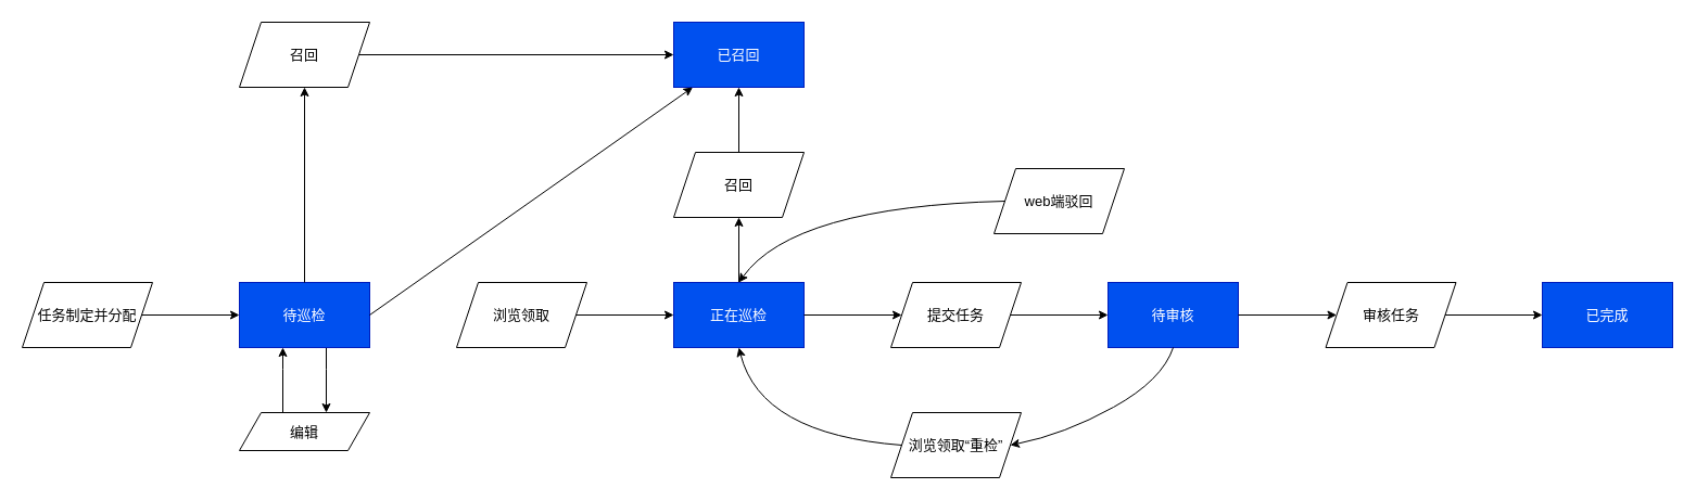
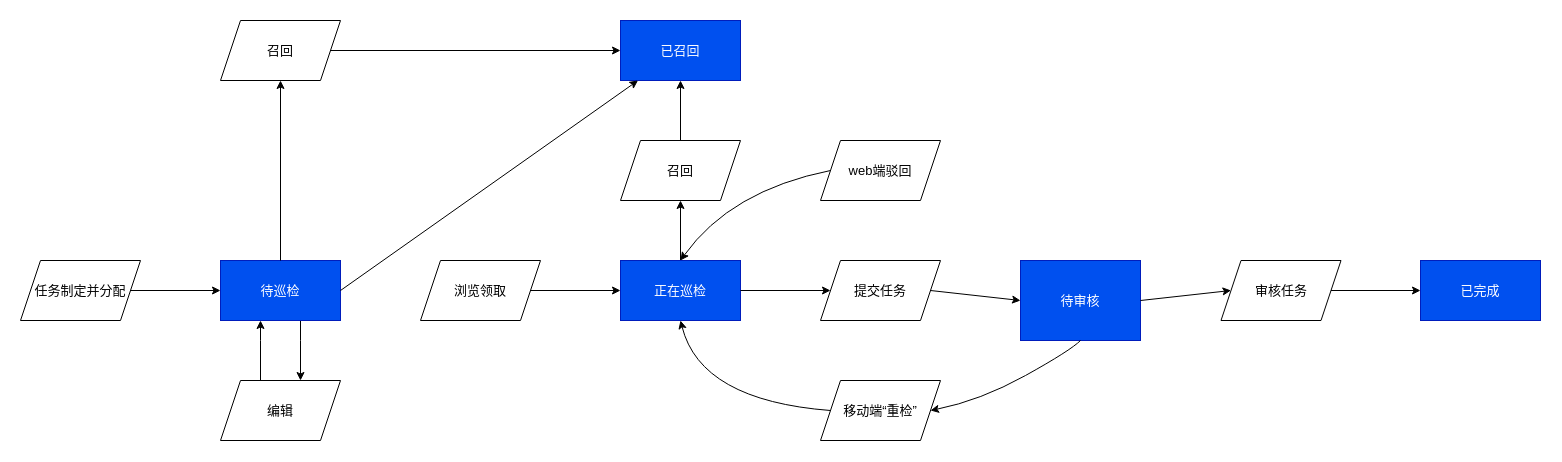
  <mxCell id="0" />
  <mxCell id="1" parent="0" />
  <mxCell id="2" value="任务制定并分配" style="shape=parallelogram;perimeter=parallelogramPerimeter;whiteSpace=wrap;html=1;fixedSize=1;fontSize=13;" vertex="1" parent="1"><mxGeometry x="20" y="260" width="120" height="60" as="geometry" /></mxCell>
  <mxCell id="3" value="" style="edgeStyle=orthogonalEdgeStyle;rounded=0;orthogonalLoop=1;jettySize=auto;html=1;fontSize=13;" edge="1" parent="1" source="4" target="18"><mxGeometry relative="1" as="geometry"><Array as="points"><mxPoint x="300" y="340" /><mxPoint x="300" y="340" /></Array></mxGeometry></mxCell>
  <mxCell id="4" value="待巡检" style="rounded=0;whiteSpace=wrap;html=1;fillColor=#0050ef;fontColor=#ffffff;strokeColor=#001DBC;fontSize=13;" vertex="1" parent="1"><mxGeometry x="220" y="260" width="120" height="60" as="geometry" /></mxCell>
  <mxCell id="5" value="浏览领取" style="shape=parallelogram;perimeter=parallelogramPerimeter;whiteSpace=wrap;html=1;fixedSize=1;fontSize=13;" vertex="1" parent="1"><mxGeometry x="420" y="260" width="120" height="60" as="geometry" /></mxCell>
  <mxCell id="6" value="正在巡检" style="rounded=0;whiteSpace=wrap;html=1;fontSize=13;" vertex="1" parent="1"><mxGeometry x="620" y="260" width="120" height="60" as="geometry" /></mxCell>
  <mxCell id="7" value="提交任务" style="shape=parallelogram;perimeter=parallelogramPerimeter;whiteSpace=wrap;html=1;fixedSize=1;fontSize=13;" vertex="1" parent="1"><mxGeometry x="820" y="260" width="120" height="60" as="geometry" /></mxCell>
- <mxCell id="8" value="待审核" style="rounded=0;whiteSpace=wrap;html=1;fillColor=#0050ef;fontColor=#ffffff;strokeColor=#001DBC;fontSize=13;" vertex="1" parent="1"><mxGeometry x="1020" y="260" width="120" height="60" as="geometry" /></mxCell>
+ <mxCell id="8" value="待审核" style="rounded=0;whiteSpace=wrap;html=1;fillColor=#0050ef;fontColor=#ffffff;strokeColor=#001DBC;fontSize=13;" vertex="1" parent="1"><mxGeometry x="1020" y="260" width="120" height="80" as="geometry" /></mxCell>
  <mxCell id="9" value="审核任务" style="shape=parallelogram;perimeter=parallelogramPerimeter;whiteSpace=wrap;html=1;fixedSize=1;fontSize=13;" vertex="1" parent="1"><mxGeometry x="1220.5" y="260" width="120" height="60" as="geometry" /></mxCell>
  <mxCell id="10" value="已完成" style="rounded=0;whiteSpace=wrap;html=1;fillColor=#0050ef;strokeColor=#001DBC;fontColor=#ffffff;fontSize=13;" vertex="1" parent="1"><mxGeometry x="1420" y="260" width="120" height="60" as="geometry" /></mxCell>
  <mxCell id="11" value="" style="edgeStyle=orthogonalEdgeStyle;rounded=0;orthogonalLoop=1;jettySize=auto;html=1;fontSize=13;" edge="1" parent="1" source="12" target="15"><mxGeometry relative="1" as="geometry" /></mxCell>
  <mxCell id="12" value="正在巡检" style="rounded=0;whiteSpace=wrap;html=1;fillColor=#0050ef;fontColor=#ffffff;strokeColor=#001DBC;fontSize=13;" vertex="1" parent="1"><mxGeometry x="620" y="260" width="120" height="60" as="geometry" /></mxCell>
  <mxCell id="13" value="召回" style="shape=parallelogram;perimeter=parallelogramPerimeter;whiteSpace=wrap;html=1;fixedSize=1;fontSize=13;" vertex="1" parent="1"><mxGeometry x="220" y="20" width="120" height="60" as="geometry" /></mxCell>
  <mxCell id="14" value="" style="edgeStyle=orthogonalEdgeStyle;rounded=0;orthogonalLoop=1;jettySize=auto;html=1;fontSize=13;" edge="1" parent="1" source="15" target="16"><mxGeometry relative="1" as="geometry" /></mxCell>
  <mxCell id="15" value="召回" style="shape=parallelogram;perimeter=parallelogramPerimeter;whiteSpace=wrap;html=1;fixedSize=1;fontSize=13;" vertex="1" parent="1"><mxGeometry x="620" y="140" width="120" height="60" as="geometry" /></mxCell>
  <mxCell id="16" value="已召回" style="rounded=0;whiteSpace=wrap;html=1;fillColor=#0050ef;fontColor=#ffffff;strokeColor=#001DBC;fontSize=13;" vertex="1" parent="1"><mxGeometry x="620" y="20" width="120" height="60" as="geometry" /></mxCell>
  <mxCell id="17" value="" style="edgeStyle=orthogonalEdgeStyle;rounded=0;orthogonalLoop=1;jettySize=auto;html=1;fontSize=13;" edge="1" parent="1" source="18" target="4"><mxGeometry relative="1" as="geometry"><Array as="points"><mxPoint x="260" y="340" /><mxPoint x="260" y="340" /></Array></mxGeometry></mxCell>
- <mxCell id="18" value="编辑" style="shape=parallelogram;perimeter=parallelogramPerimeter;whiteSpace=wrap;html=1;fixedSize=1;fontSize=13;" vertex="1" parent="1"><mxGeometry x="220" y="380" width="120" height="35" as="geometry" /></mxCell>
- <mxCell id="19" value="web端驳回" style="shape=parallelogram;perimeter=parallelogramPerimeter;whiteSpace=wrap;html=1;fixedSize=1;fontSize=13;" vertex="1" parent="1"><mxGeometry x="915" y="155" width="120" height="60" as="geometry" /></mxCell>
- <mxCell id="20" value="浏览领取“重检”" style="shape=parallelogram;perimeter=parallelogramPerimeter;whiteSpace=wrap;html=1;fixedSize=1;fontSize=13;" vertex="1" parent="1"><mxGeometry x="820" y="380" width="120" height="60" as="geometry" /></mxCell>
+ <mxCell id="18" value="编辑" style="shape=parallelogram;perimeter=parallelogramPerimeter;whiteSpace=wrap;html=1;fixedSize=1;fontSize=13;" vertex="1" parent="1"><mxGeometry x="220" y="380" width="120" height="60" as="geometry" /></mxCell>
+ <mxCell id="19" value="web端驳回" style="shape=parallelogram;perimeter=parallelogramPerimeter;whiteSpace=wrap;html=1;fixedSize=1;fontSize=13;" vertex="1" parent="1"><mxGeometry x="820" y="140" width="120" height="60" as="geometry" /></mxCell>
+ <mxCell id="20" value="移动端“重检”" style="shape=parallelogram;perimeter=parallelogramPerimeter;whiteSpace=wrap;html=1;fixedSize=1;fontSize=13;" vertex="1" parent="1"><mxGeometry x="820" y="380" width="120" height="60" as="geometry" /></mxCell>
  <mxCell id="21" value="" style="endArrow=classic;html=1;rounded=0;exitX=1;exitY=0.5;exitDx=0;exitDy=0;entryX=0;entryY=0.5;entryDx=0;entryDy=0;fontSize=13;" edge="1" parent="1" source="2" target="4"><mxGeometry width="50" height="50" relative="1" as="geometry"><mxPoint x="740" y="320" as="sourcePoint" /><mxPoint x="220" y="290" as="targetPoint" /></mxGeometry></mxCell>
  <mxCell id="22" value="" style="endArrow=classic;html=1;rounded=0;exitX=1;exitY=0.5;exitDx=0;exitDy=0;fontSize=13;" edge="1" parent="1" source="4" target="16"><mxGeometry width="50" height="50" relative="1" as="geometry"><mxPoint x="140" y="300" as="sourcePoint" /><mxPoint x="230" y="300" as="targetPoint" /></mxGeometry></mxCell>
  <mxCell id="23" value="" style="endArrow=classic;html=1;rounded=0;exitX=1;exitY=0.5;exitDx=0;exitDy=0;entryX=0;entryY=0.5;entryDx=0;entryDy=0;fontSize=13;" edge="1" parent="1" source="5" target="12"><mxGeometry width="50" height="50" relative="1" as="geometry"><mxPoint x="530" y="289.17" as="sourcePoint" /><mxPoint x="620" y="289.17" as="targetPoint" /></mxGeometry></mxCell>
  <mxCell id="24" value="" style="endArrow=classic;html=1;rounded=0;exitX=1;exitY=0.5;exitDx=0;exitDy=0;entryX=0;entryY=0.5;entryDx=0;entryDy=0;fontSize=13;" edge="1" parent="1" source="12" target="7"><mxGeometry width="50" height="50" relative="1" as="geometry"><mxPoint x="740" y="360" as="sourcePoint" /><mxPoint x="830" y="360" as="targetPoint" /></mxGeometry></mxCell>
  <mxCell id="25" value="" style="endArrow=classic;html=1;rounded=0;exitX=1;exitY=0.5;exitDx=0;exitDy=0;entryX=0;entryY=0.5;entryDx=0;entryDy=0;fontSize=13;" edge="1" parent="1" source="7" target="8"><mxGeometry width="50" height="50" relative="1" as="geometry"><mxPoint x="930" y="350" as="sourcePoint" /><mxPoint x="1020" y="350" as="targetPoint" /></mxGeometry></mxCell>
  <mxCell id="26" value="" style="endArrow=classic;html=1;rounded=0;exitX=1;exitY=0.5;exitDx=0;exitDy=0;entryX=0;entryY=0.5;entryDx=0;entryDy=0;fontSize=13;" edge="1" parent="1" source="8" target="9"><mxGeometry width="50" height="50" relative="1" as="geometry"><mxPoint x="1140" y="350" as="sourcePoint" /><mxPoint x="1230" y="350" as="targetPoint" /></mxGeometry></mxCell>
  <mxCell id="27" value="" style="endArrow=classic;html=1;rounded=0;exitX=1;exitY=0.5;exitDx=0;exitDy=0;entryX=0;entryY=0.5;entryDx=0;entryDy=0;fontSize=13;" edge="1" parent="1" source="9" target="10"><mxGeometry width="50" height="50" relative="1" as="geometry"><mxPoint x="1350" y="350" as="sourcePoint" /><mxPoint x="1440" y="350" as="targetPoint" /></mxGeometry></mxCell>
  <mxCell id="28" value="" style="endArrow=classic;html=1;rounded=0;exitX=0.5;exitY=0;exitDx=0;exitDy=0;entryX=0.5;entryY=1;entryDx=0;entryDy=0;fontSize=13;" edge="1" parent="1" source="4" target="13"><mxGeometry width="50" height="50" relative="1" as="geometry"><mxPoint x="200" y="360" as="sourcePoint" /><mxPoint x="290" y="360" as="targetPoint" /></mxGeometry></mxCell>
  <mxCell id="29" value="" style="endArrow=classic;html=1;rounded=0;exitX=1;exitY=0.5;exitDx=0;exitDy=0;entryX=0;entryY=0.5;entryDx=0;entryDy=0;fontSize=13;" edge="1" parent="1" source="13" target="16"><mxGeometry width="50" height="50" relative="1" as="geometry"><mxPoint x="210" y="370" as="sourcePoint" /><mxPoint x="300" y="370" as="targetPoint" /></mxGeometry></mxCell>
  <mxCell id="30" value="" style="curved=1;endArrow=classic;html=1;rounded=0;exitX=0;exitY=0.5;exitDx=0;exitDy=0;entryX=0.5;entryY=0;entryDx=0;entryDy=0;fontSize=13;" edge="1" parent="1" source="19" target="12"><mxGeometry width="50" height="50" relative="1" as="geometry"><mxPoint x="900" y="140" as="sourcePoint" /><mxPoint x="950" y="90" as="targetPoint" /><Array as="points"><mxPoint x="730" y="190" /></Array></mxGeometry></mxCell>
  <mxCell id="31" value="" style="curved=1;endArrow=classic;html=1;rounded=0;entryX=1;entryY=0.5;entryDx=0;entryDy=0;exitX=0.5;exitY=1;exitDx=0;exitDy=0;fontSize=13;" edge="1" parent="1" source="8" target="20"><mxGeometry width="50" height="50" relative="1" as="geometry"><mxPoint x="900" y="140" as="sourcePoint" /><mxPoint x="950" y="90" as="targetPoint" /><Array as="points"><mxPoint x="1070" y="350" /><mxPoint x="980" y="400" /></Array></mxGeometry></mxCell>
  <mxCell id="32" value="" style="curved=1;endArrow=classic;html=1;rounded=0;entryX=0.5;entryY=1;entryDx=0;entryDy=0;exitX=0;exitY=0.5;exitDx=0;exitDy=0;fontSize=13;" edge="1" parent="1" source="20" target="12"><mxGeometry width="50" height="50" relative="1" as="geometry"><mxPoint x="900" y="140" as="sourcePoint" /><mxPoint x="950" y="90" as="targetPoint" /><Array as="points"><mxPoint x="700" y="400" /></Array></mxGeometry></mxCell>
